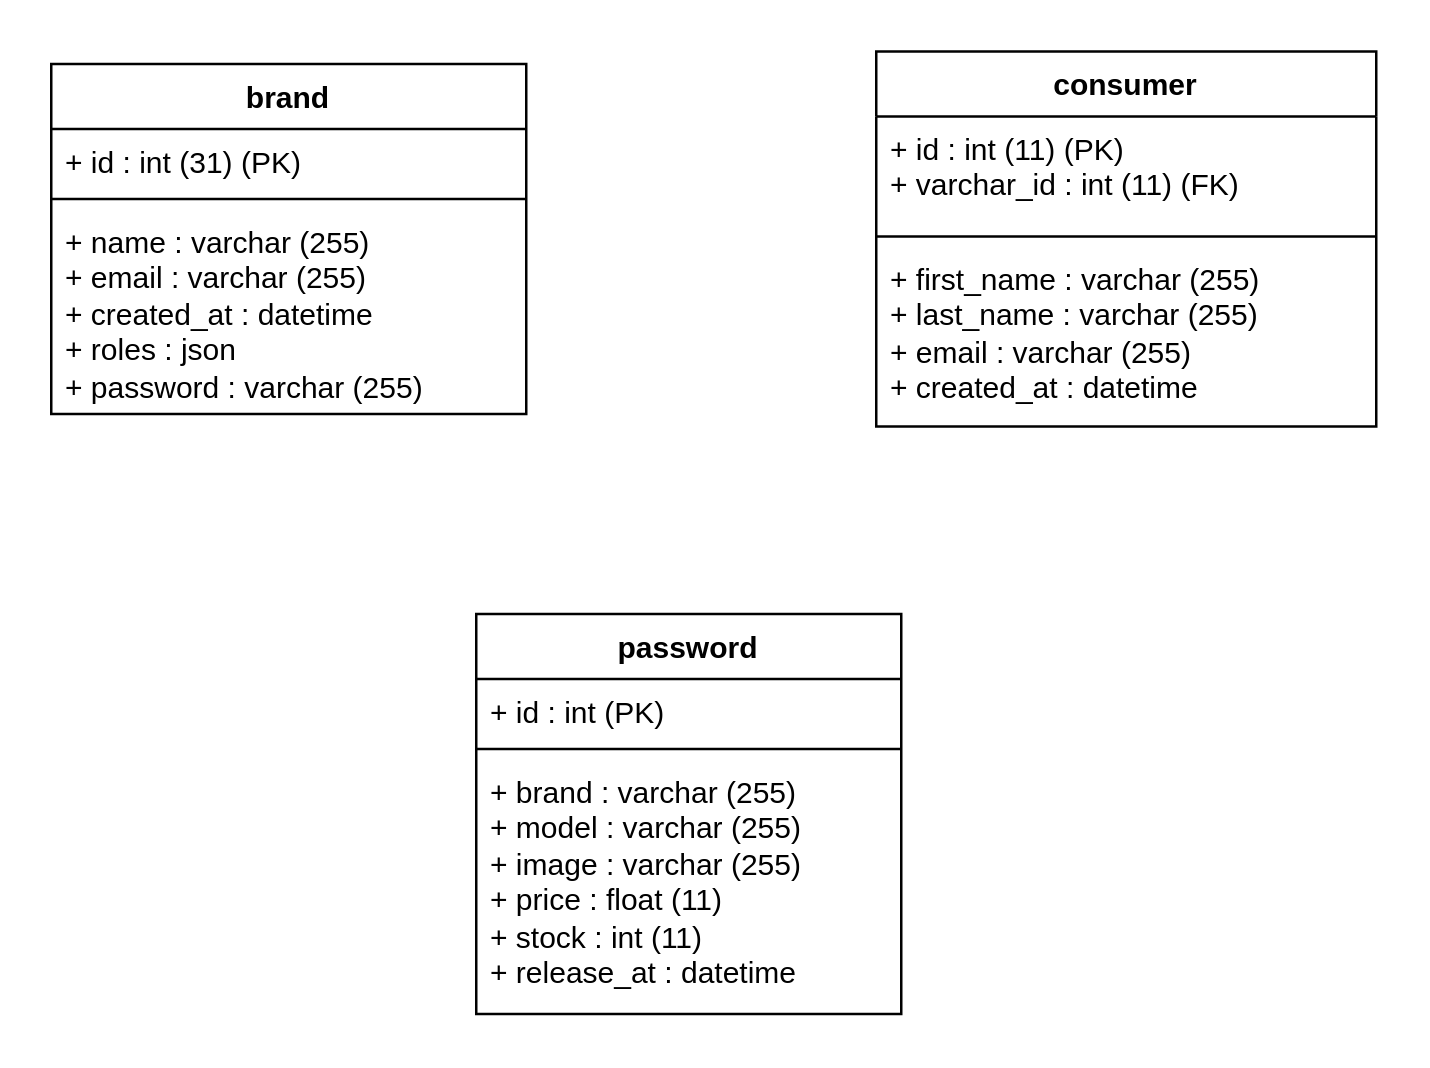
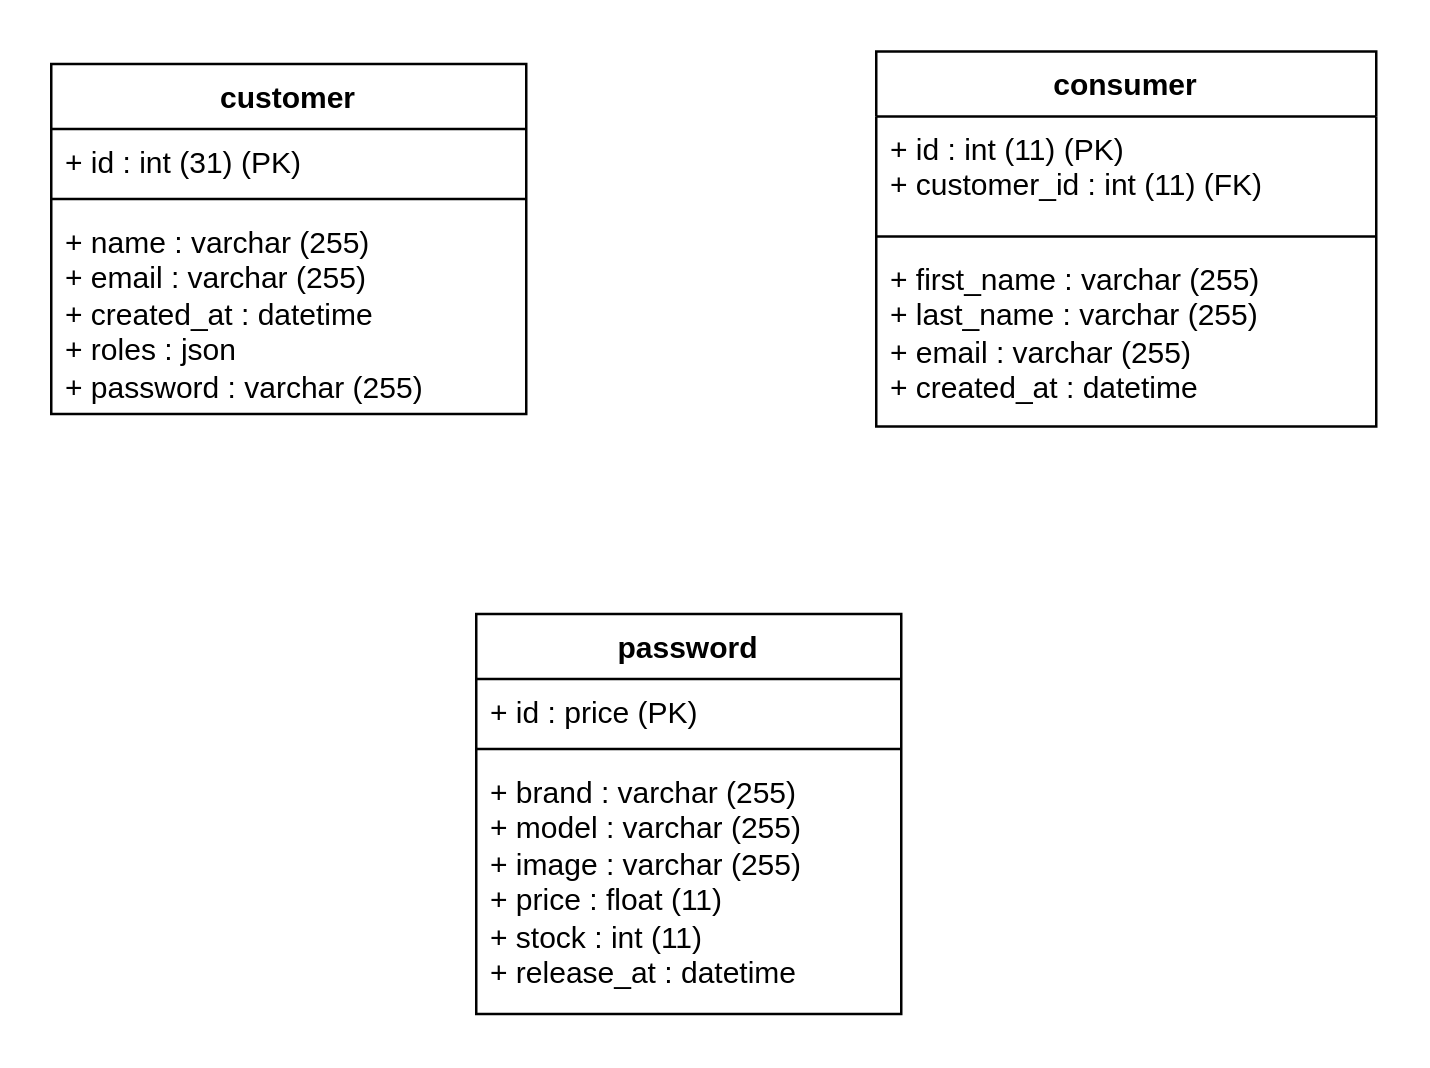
  <mxCell id="0" />
  <mxCell id="1" parent="0" />
  <mxCell id="2" value="password" style="swimlane;fontStyle=1;align=center;verticalAlign=top;childLayout=stackLayout;horizontal=1;startSize=26;horizontalStack=0;resizeParent=1;resizeParentMax=0;resizeLast=0;collapsible=1;marginBottom=0;whiteSpace=wrap;html=1;" parent="1" vertex="1"><mxGeometry x="190" y="245" width="170" height="160" as="geometry"><mxRectangle x="265" y="110" width="80" height="30" as="alternateBounds" /></mxGeometry></mxCell>
- <mxCell id="3" value="&lt;div&gt;+ id : int (PK)&lt;/div&gt;" style="text;strokeColor=none;fillColor=none;align=left;verticalAlign=top;spacingLeft=4;spacingRight=4;overflow=hidden;rotatable=0;points=[[0,0.5],[1,0.5]];portConstraint=eastwest;whiteSpace=wrap;html=1;" parent="2" vertex="1"><mxGeometry y="26" width="170" height="24" as="geometry" /></mxCell>
+ <mxCell id="3" value="&lt;div&gt;+ id : price (PK)&lt;/div&gt;" style="text;strokeColor=none;fillColor=none;align=left;verticalAlign=top;spacingLeft=4;spacingRight=4;overflow=hidden;rotatable=0;points=[[0,0.5],[1,0.5]];portConstraint=eastwest;whiteSpace=wrap;html=1;" parent="2" vertex="1"><mxGeometry y="26" width="170" height="24" as="geometry" /></mxCell>
  <mxCell id="4" value="" style="line;strokeWidth=1;fillColor=none;align=left;verticalAlign=middle;spacingTop=-1;spacingLeft=3;spacingRight=3;rotatable=0;labelPosition=right;points=[];portConstraint=eastwest;strokeColor=inherit;" parent="2" vertex="1"><mxGeometry y="50" width="170" height="8" as="geometry" /></mxCell>
  <mxCell id="5" value="&lt;div&gt;+ brand : varchar (255)&lt;br&gt;+ model : varchar (255)&lt;br&gt;+ image : varchar (255)&lt;br&gt;&lt;/div&gt;&lt;div&gt;+ price : float (11)&lt;br&gt;&lt;/div&gt;&lt;div&gt;+ stock : int (11)&lt;/div&gt;&lt;div&gt;+ release_at : datetime&lt;br&gt;&lt;/div&gt;" style="text;strokeColor=none;fillColor=none;align=left;verticalAlign=top;spacingLeft=4;spacingRight=4;overflow=hidden;rotatable=0;points=[[0,0.5],[1,0.5]];portConstraint=eastwest;whiteSpace=wrap;html=1;" parent="2" vertex="1"><mxGeometry y="58" width="170" height="102" as="geometry" /></mxCell>
- <mxCell id="6" value="brand" style="swimlane;fontStyle=1;align=center;verticalAlign=top;childLayout=stackLayout;horizontal=1;startSize=26;horizontalStack=0;resizeParent=1;resizeParentMax=0;resizeLast=0;collapsible=1;marginBottom=0;whiteSpace=wrap;html=1;" parent="1" vertex="1"><mxGeometry x="20" y="25" width="190" height="140" as="geometry"><mxRectangle x="340" y="440" width="80" height="30" as="alternateBounds" /></mxGeometry></mxCell>
+ <mxCell id="6" value="customer" style="swimlane;fontStyle=1;align=center;verticalAlign=top;childLayout=stackLayout;horizontal=1;startSize=26;horizontalStack=0;resizeParent=1;resizeParentMax=0;resizeLast=0;collapsible=1;marginBottom=0;whiteSpace=wrap;html=1;" parent="1" vertex="1"><mxGeometry x="20" y="25" width="190" height="140" as="geometry"><mxRectangle x="340" y="440" width="80" height="30" as="alternateBounds" /></mxGeometry></mxCell>
  <mxCell id="7" value="&lt;div&gt;+ id : int (31) (PK)&lt;/div&gt;" style="text;strokeColor=none;fillColor=none;align=left;verticalAlign=top;spacingLeft=4;spacingRight=4;overflow=hidden;rotatable=0;points=[[0,0.5],[1,0.5]];portConstraint=eastwest;whiteSpace=wrap;html=1;" parent="6" vertex="1"><mxGeometry y="26" width="190" height="24" as="geometry" /></mxCell>
  <mxCell id="8" value="" style="line;strokeWidth=1;fillColor=none;align=left;verticalAlign=middle;spacingTop=-1;spacingLeft=3;spacingRight=3;rotatable=0;labelPosition=right;points=[];portConstraint=eastwest;strokeColor=inherit;" parent="6" vertex="1"><mxGeometry y="50" width="190" height="8" as="geometry" /></mxCell>
  <mxCell id="9" value="&lt;div&gt;+ name : varchar (255)&lt;br&gt;&lt;/div&gt;&lt;div&gt;+ email : varchar (255)&lt;br&gt;&lt;/div&gt;&lt;div&gt;+ created_at : datetime&lt;/div&gt;&lt;div&gt;+ roles : json&lt;br&gt;&lt;/div&gt;&lt;div&gt;+ password : varchar (255)&lt;br&gt;&lt;/div&gt;" style="text;strokeColor=none;fillColor=none;align=left;verticalAlign=top;spacingLeft=4;spacingRight=4;overflow=hidden;rotatable=0;points=[[0,0.5],[1,0.5]];portConstraint=eastwest;whiteSpace=wrap;html=1;" parent="6" vertex="1"><mxGeometry y="58" width="190" height="82" as="geometry" /></mxCell>
  <mxCell id="10" value="consumer" style="swimlane;fontStyle=1;align=center;verticalAlign=top;childLayout=stackLayout;horizontal=1;startSize=26;horizontalStack=0;resizeParent=1;resizeParentMax=0;resizeLast=0;collapsible=1;marginBottom=0;whiteSpace=wrap;html=1;" parent="1" vertex="1"><mxGeometry x="350" y="20" width="200" height="150" as="geometry"><mxRectangle x="340" y="440" width="80" height="30" as="alternateBounds" /></mxGeometry></mxCell>
- <mxCell id="11" value="+ id : int (11) (PK)&lt;br&gt;+ varchar_id : int (11) (FK)" style="text;strokeColor=none;fillColor=none;align=left;verticalAlign=top;spacingLeft=4;spacingRight=4;overflow=hidden;rotatable=0;points=[[0,0.5],[1,0.5]];portConstraint=eastwest;whiteSpace=wrap;html=1;" parent="10" vertex="1"><mxGeometry y="26" width="200" height="44" as="geometry" /></mxCell>
+ <mxCell id="11" value="+ id : int (11) (PK)&lt;br&gt;+ customer_id : int (11) (FK)" style="text;strokeColor=none;fillColor=none;align=left;verticalAlign=top;spacingLeft=4;spacingRight=4;overflow=hidden;rotatable=0;points=[[0,0.5],[1,0.5]];portConstraint=eastwest;whiteSpace=wrap;html=1;" parent="10" vertex="1"><mxGeometry y="26" width="200" height="44" as="geometry" /></mxCell>
  <mxCell id="12" value="" style="line;strokeWidth=1;fillColor=none;align=left;verticalAlign=middle;spacingTop=-1;spacingLeft=3;spacingRight=3;rotatable=0;labelPosition=right;points=[];portConstraint=eastwest;strokeColor=inherit;" parent="10" vertex="1"><mxGeometry y="70" width="200" height="8" as="geometry" /></mxCell>
  <mxCell id="13" value="&lt;div&gt;+ first_name : varchar (255)&lt;br&gt;&lt;/div&gt;&lt;div&gt;+ last_name : varchar (255)&lt;br&gt;&lt;/div&gt;&lt;div&gt;+ email : varchar (255)&lt;br&gt;&lt;/div&gt;&lt;div&gt;+ created_at : datetime&lt;br&gt;&lt;/div&gt;" style="text;strokeColor=none;fillColor=none;align=left;verticalAlign=top;spacingLeft=4;spacingRight=4;overflow=hidden;rotatable=0;points=[[0,0.5],[1,0.5]];portConstraint=eastwest;whiteSpace=wrap;html=1;" parent="10" vertex="1"><mxGeometry y="78" width="200" height="72" as="geometry" /></mxCell>
